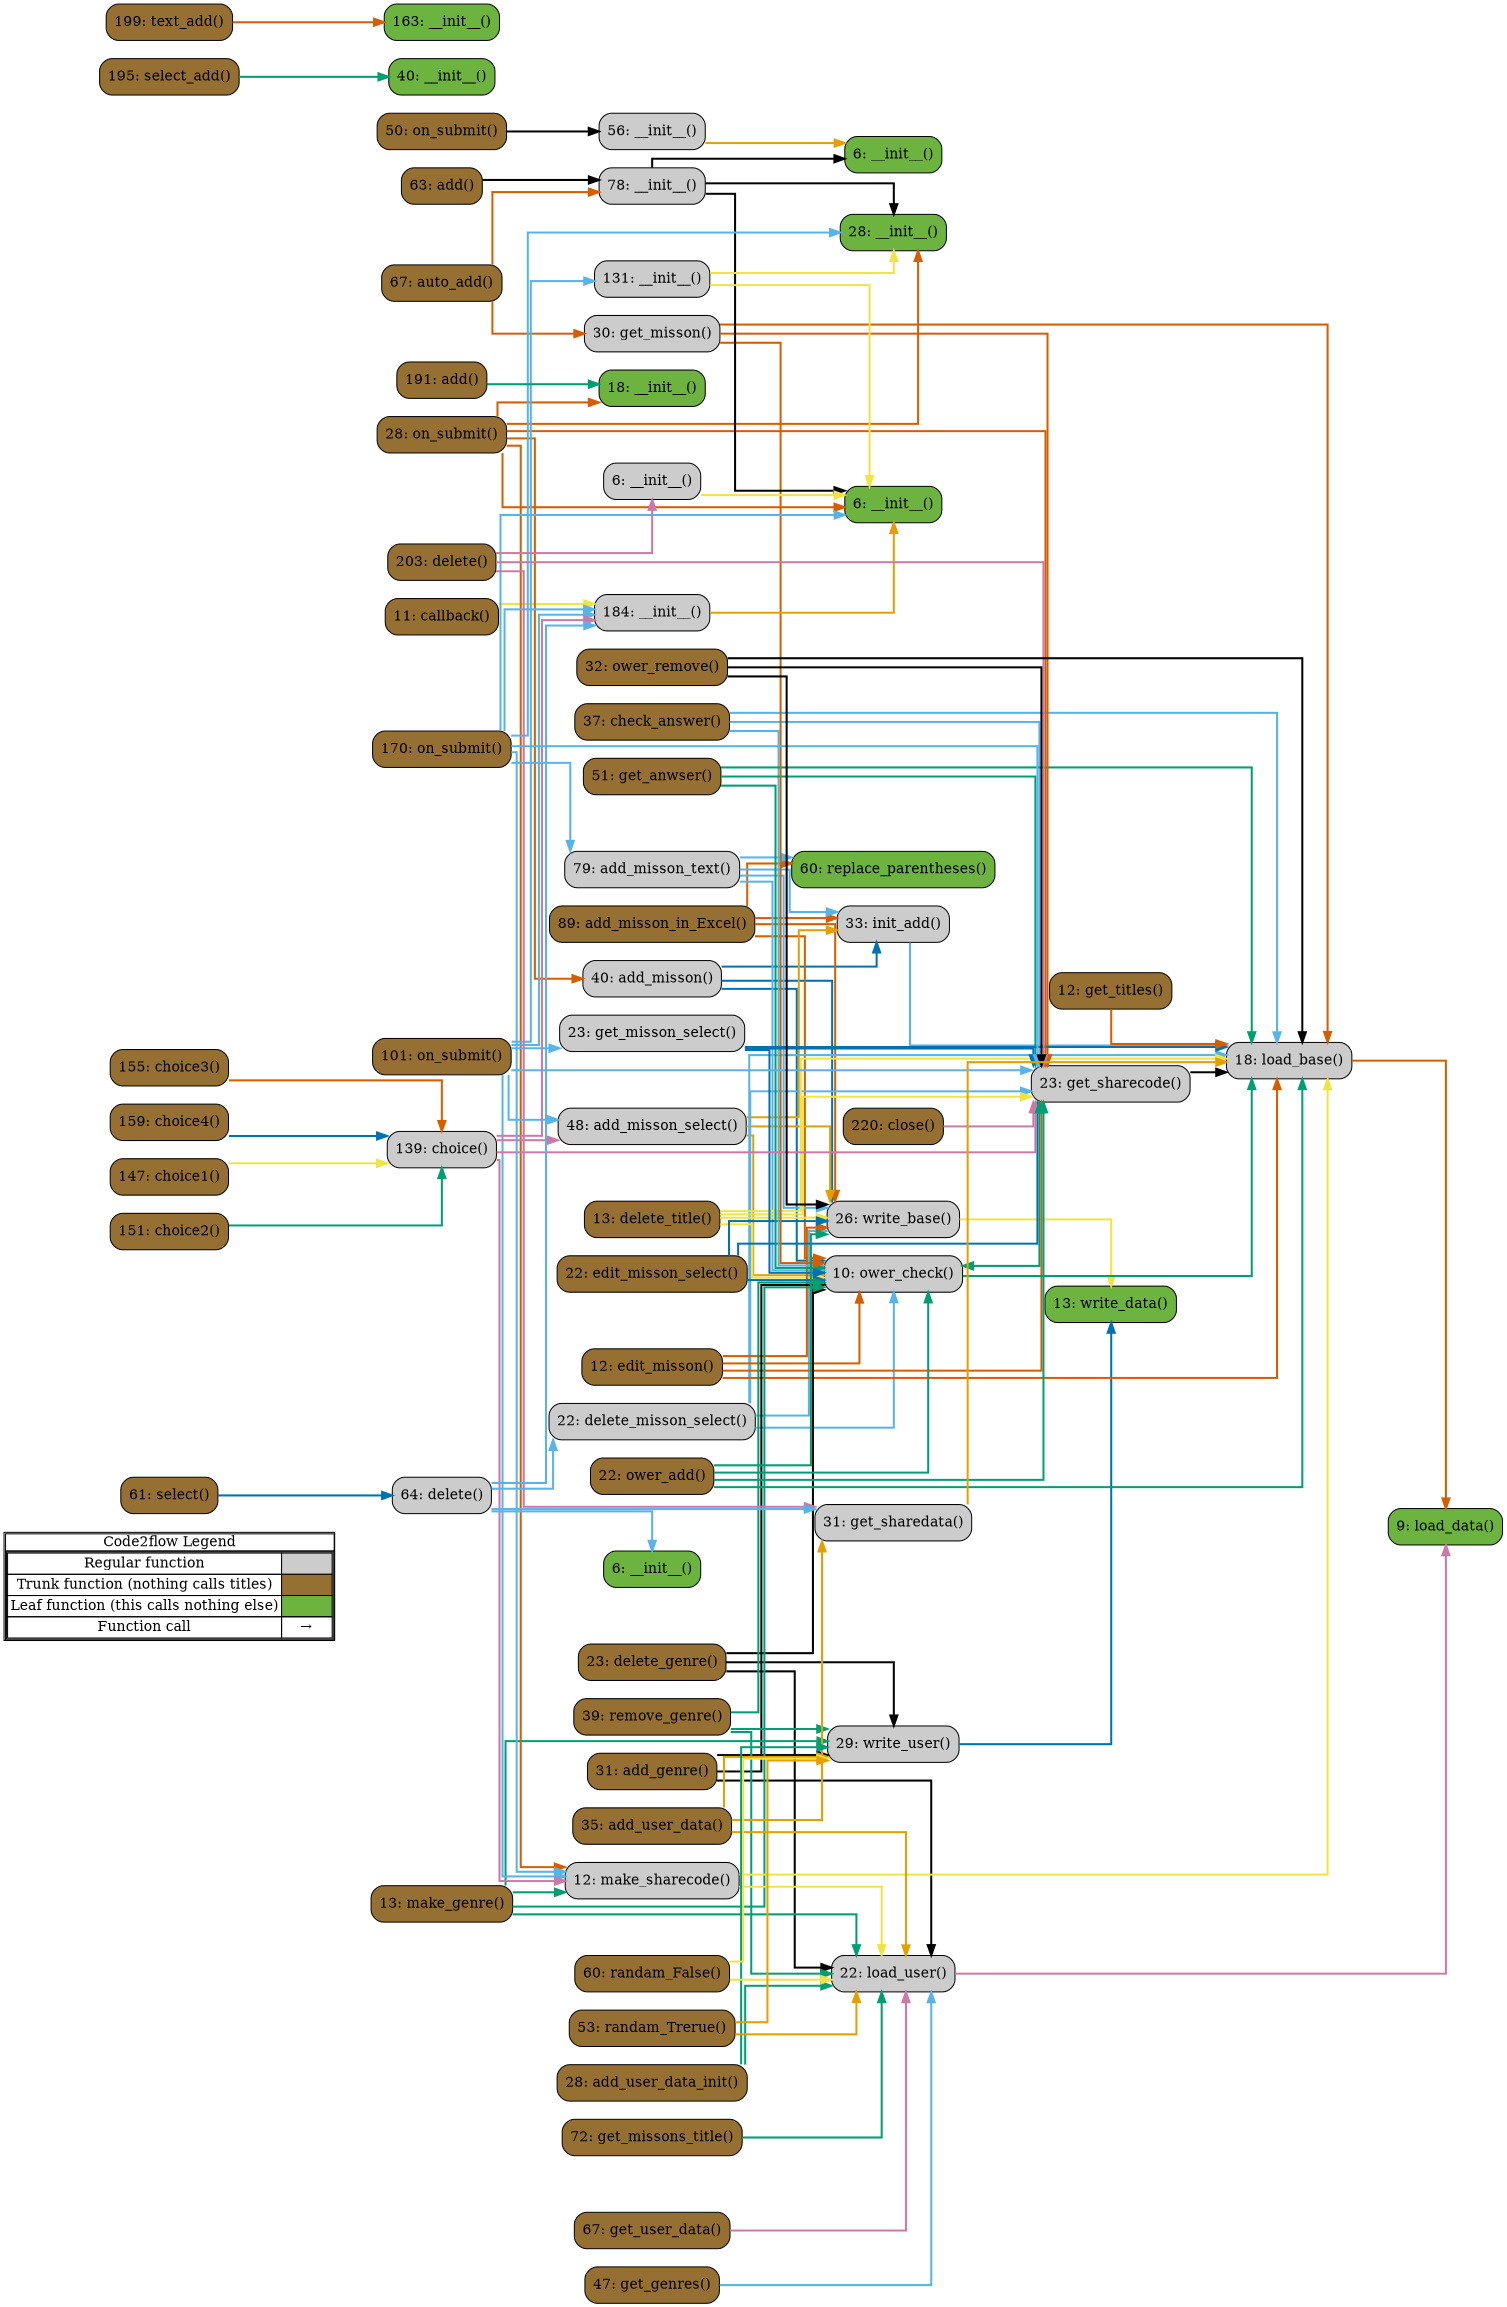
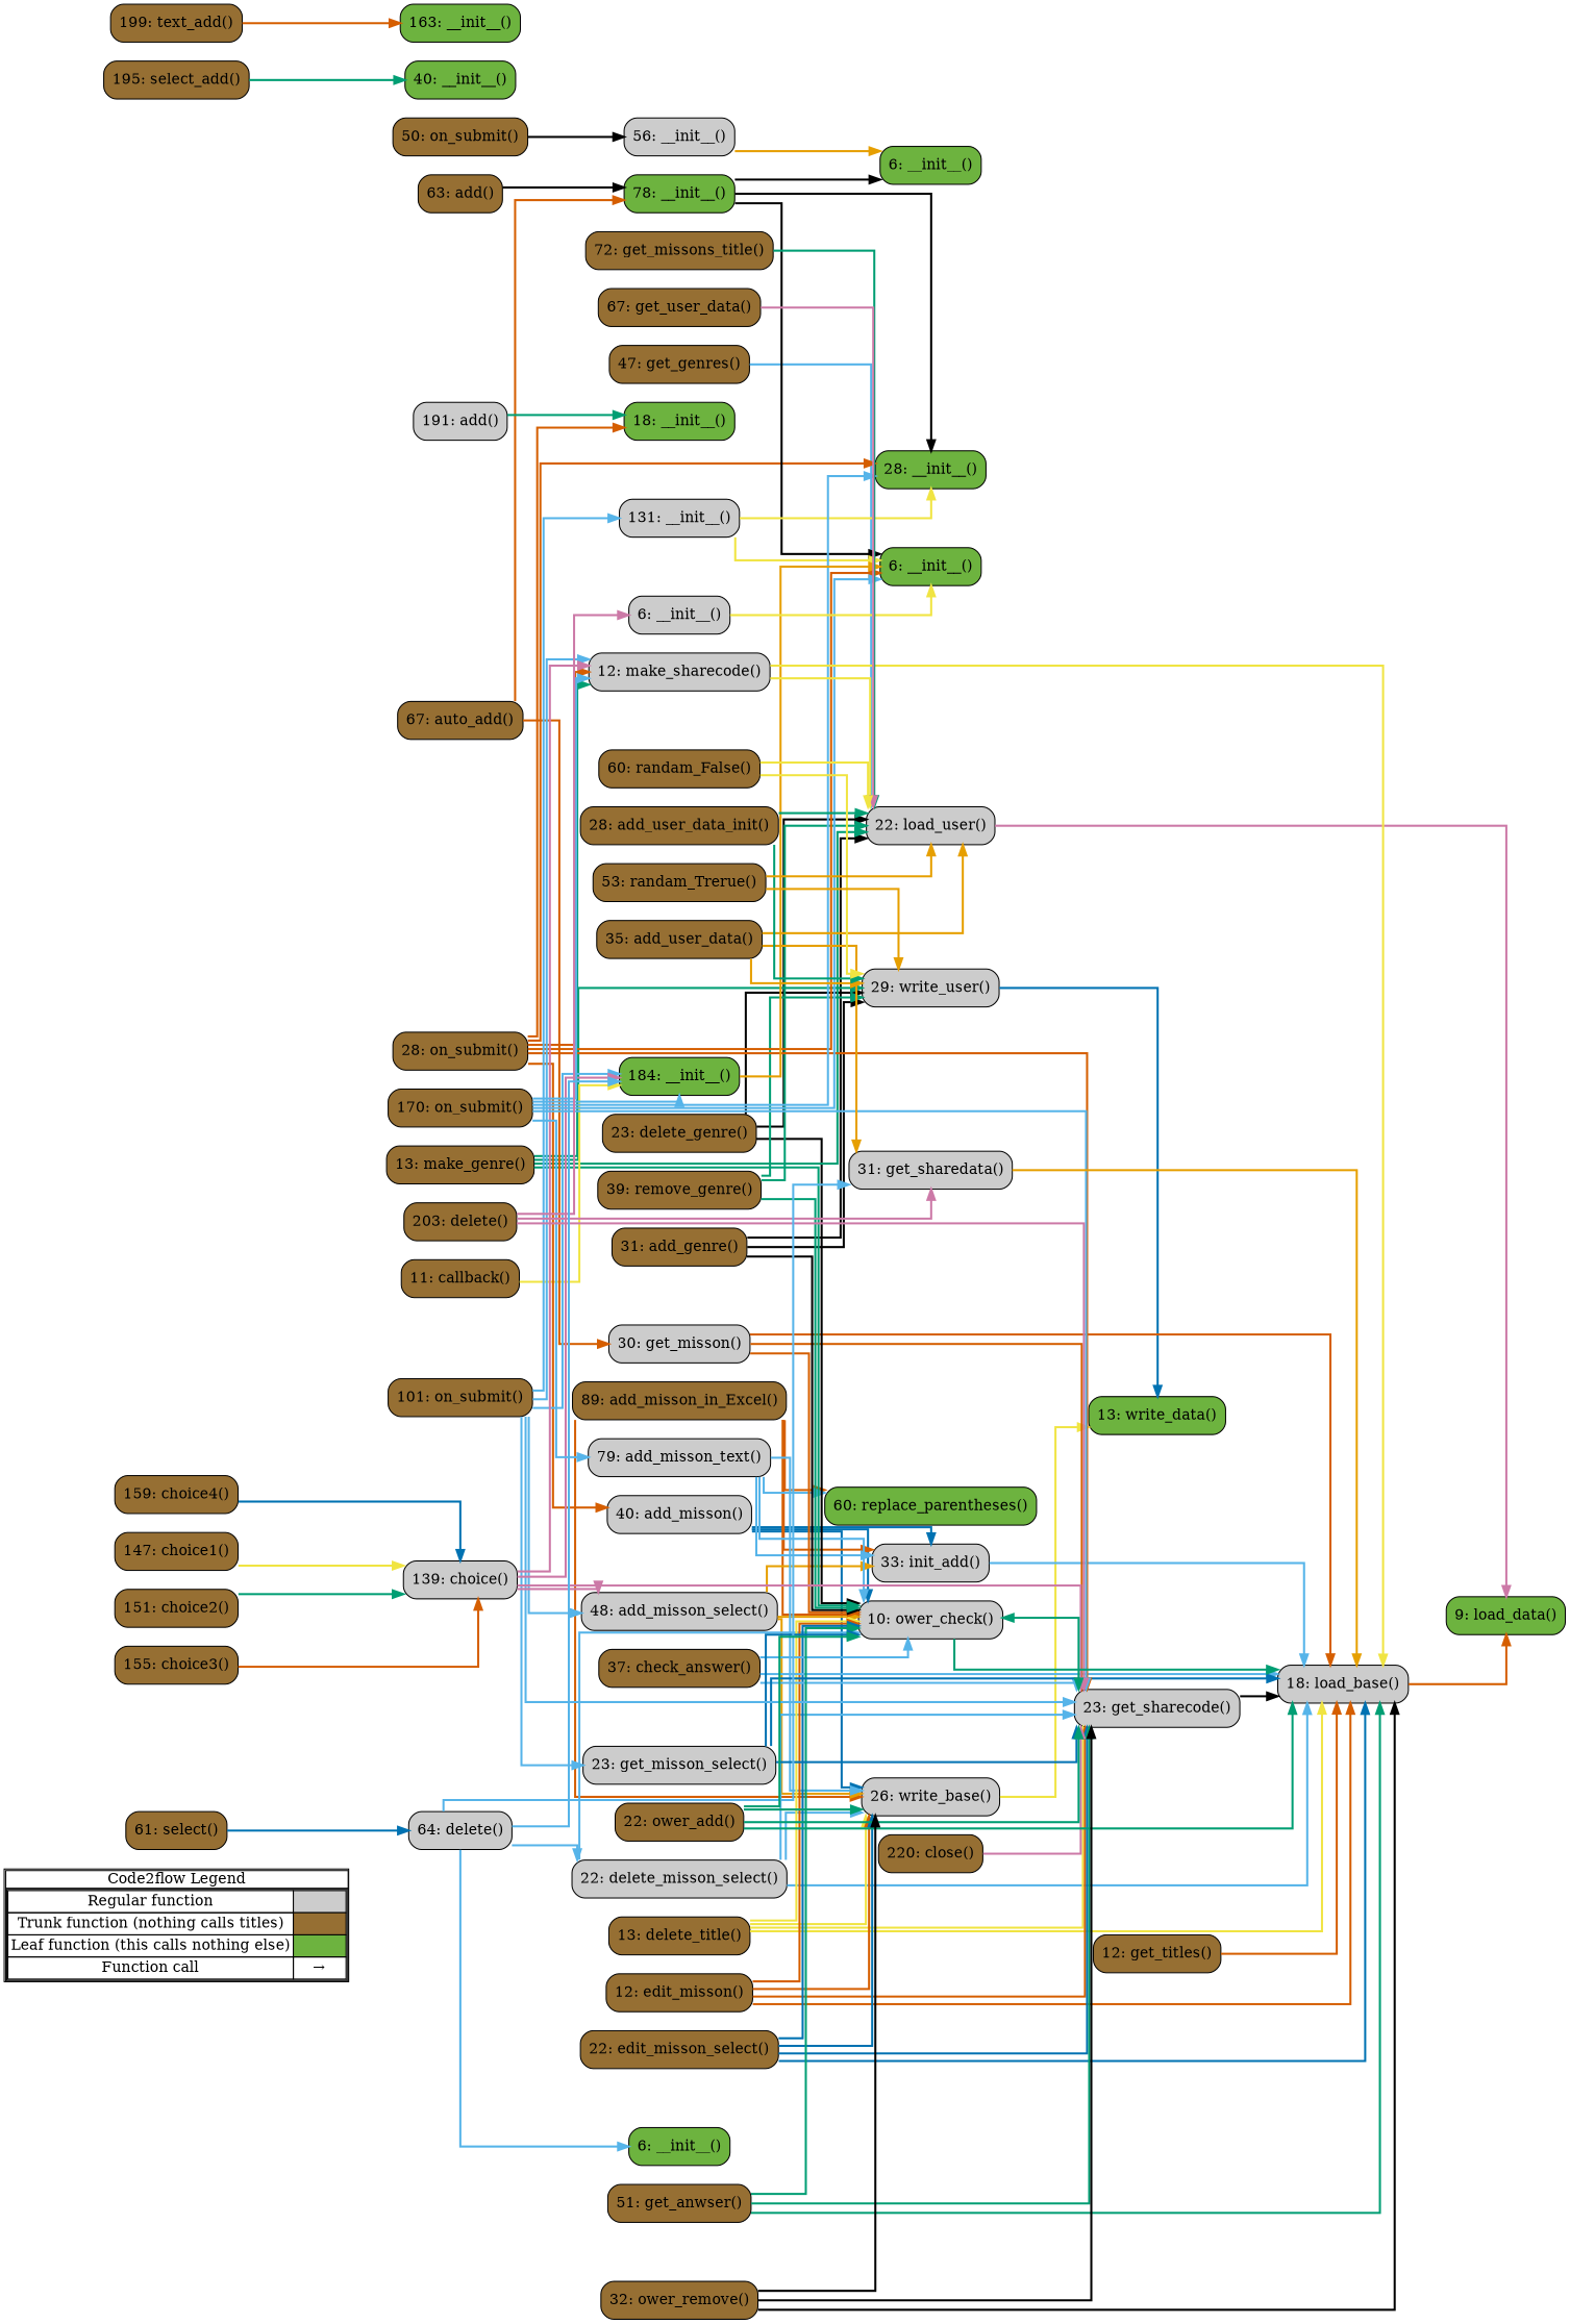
  digraph {
    concentrate=true
    rankdir=LR
    splines=ortho
    node [shape=rect fillcolor="#966F33" style="rounded,filled"]
    edge [color="#56B4E9" penwidth=2]
    n1 [label=<         <table cellspacing="0" cellpadding="0" border="1"><tr><td>Code2flow Legend</td></tr><tr><td>         <table cellspacing="0">         <tr><td>Regular function</td><td width="50px" bgcolor='#cccccc'></td></tr>         <tr><td>Trunk function (nothing calls titles)</td><td bgcolor='#966F33'></td></tr>         <tr><td>Leaf function (this calls nothing else)</td><td bgcolor='#6db33f'></td></tr>         <tr><td>Function call</td><td><font color='black'>&#8594;</font></td></tr>         </table></td></tr></table>         > margin=0 shape=none fillcolor="" style=""]
    n2 [fillcolor="#cccccc" label="18: load_base()"]
    n3 [fillcolor="#6db33f" label="9: load_data()"]
    n4 [fillcolor="#cccccc" label="22: load_user()"]
    n5 [fillcolor="#cccccc" label="26: write_base()"]
    n6 [fillcolor="#6db33f" label="13: write_data()"]
    n7 [fillcolor="#cccccc" label="29: write_user()"]
    n8 [fillcolor="#6db33f" label="28: __init__()"]
    n9 [fillcolor="#cccccc" label="40: add_misson()"]
    n10 [label="89: add_misson_in_Excel()"]
    n11 [fillcolor="#cccccc" label="48: add_misson_select()"]
    n12 [fillcolor="#cccccc" label="79: add_misson_text()"]
    n13 [fillcolor="#cccccc" label="33: init_add()"]
    n14 [fillcolor="#6db33f" label="60: replace_parentheses()"]
    n15 [fillcolor="#6db33f" label="6: __init__()"]
    n16 [fillcolor="#cccccc" label="22: delete_misson_select()"]
    n17 [label="13: delete_title()"]
    n18 [label="12: edit_misson()"]
    n19 [label="22: edit_misson_select()"]
    n20 [fillcolor="#6db33f" label="6: __init__()"]
    n21 [label="37: check_answer()"]
    n22 [label="51: get_anwser()"]
    n23 [fillcolor="#cccccc" label="30: get_misson()"]
    n24 [fillcolor="#cccccc" label="23: get_misson_select()"]
    n25 [label="12: get_titles()"]
    n26 [label="31: add_genre()"]
    n27 [label="23: delete_genre()"]
    n28 [label="47: get_genres()"]
    n29 [label="13: make_genre()"]
    n30 [label="39: remove_genre()"]
    n31 [label="11: callback()"]
    n32 [fillcolor="#6db33f" label="18: __init__()"]
    n33 [label="28: on_submit()"]
    n34 [fillcolor="#6db33f" label="40: __init__()"]
    n35 [label="50: on_submit()"]
    n36 [fillcolor="#cccccc" label="56: __init__()"]
    n37 [label="63: add()"]
    n38 [label="67: auto_add()"]
-   n39 [fillcolor="#cccccc" label="78: __init__()"]
+   n39 [fillcolor="#6db33f" label="78: __init__()"]
    n40 [label="101: on_submit()"]
    n41 [fillcolor="#cccccc" label="131: __init__()"]
    n42 [fillcolor="#cccccc" label="139: choice()"]
    n43 [label="147: choice1()"]
    n44 [label="151: choice2()"]
    n45 [label="155: choice3()"]
    n46 [label="159: choice4()"]
    n47 [fillcolor="#6db33f" label="163: __init__()"]
    n48 [label="170: on_submit()"]
-   n49 [fillcolor="#cccccc" label="184: __init__()"]
-   n50 [label="191: add()"]
+   n49 [fillcolor="#6db33f" label="184: __init__()"]
+   n50 [fillcolor="#cccccc" label="191: add()"]
    n51 [label="220: close()"]
    n52 [label="203: delete()"]
    n53 [label="195: select_add()"]
    n54 [label="199: text_add()"]
    n55 [fillcolor="#cccccc" label="6: __init__()"]
    n56 [fillcolor="#cccccc" label="64: delete()"]
    n57 [label="61: select()"]
    n58 [label="22: ower_add()"]
    n59 [fillcolor="#cccccc" label="10: ower_check()"]
    n60 [label="32: ower_remove()"]
    n61 [fillcolor="#6db33f" label="6: __init__()"]
    n62 [fillcolor="#cccccc" label="23: get_sharecode()"]
    n63 [fillcolor="#cccccc" label="31: get_sharedata()"]
    n64 [fillcolor="#cccccc" label="12: make_sharecode()"]
    n65 [label="35: add_user_data()"]
    n66 [label="28: add_user_data_init()"]
    n67 [label="72: get_missons_title()"]
    n68 [label="67: get_user_data()"]
    n69 [label="60: randam_False()"]
    n70 [label="53: randam_Trerue()"]
    subgraph sub_1 {
      label=legend
      rank=min
      n1
    }
    subgraph sub_2 {
      label="File: Read_and_Write"
      style=dotted
      subgraph sub_3 {
        label="Class: Read_and_Write"
        style=dotted
        n2
        n3
        n4
        n5
        n6
        n7
      }
    }
    subgraph sub_4 {
      label="File: base_question_add"
      style=dotted
      subgraph sub_5 {
        label="Class: Add"
        style=dotted
        n8
        n9
        n10
        n11
        n12
        n13
        n14
      }
    }
    subgraph sub_6 {
      label="File: base_question_delete"
      style=dotted
      subgraph sub_7 {
        label="Class: Delete"
        style=dotted
        n15
        n16
        n17
      }
    }
    subgraph sub_8 {
      label="File: base_question_edit"
      style=dotted
      subgraph sub_9 {
        label="Class: Edit"
        style=dotted
        n18
        n19
      }
    }
    subgraph sub_10 {
      label="File: base_question_get"
      style=dotted
      subgraph sub_11 {
        label="Class: Get"
        style=dotted
        n20
        n21
        n22
        n23
        n24
        n25
      }
    }
    subgraph sub_12 {
      label="File: genre"
      style=dotted
      subgraph sub_13 {
        label="Class: Genre"
        style=dotted
        n26
        n27
        n28
        n29
        n30
      }
    }
    subgraph sub_14 {
      label="File: memorization_maker_add"
      style=dotted
      subgraph sub_15 {
        label="Class: TitleModal"
        style=dotted
        n31
      }
      subgraph sub_16 {
        label="Class: MemorizationAddModal"
        style=dotted
        n32
        n33
      }
      subgraph sub_17 {
        label="Class: TitleSetModal"
        style=dotted
        n34
        n35
      }
      subgraph sub_18 {
        label="Class: MemorizationAddChangeSelectMode"
        style=dotted
        n36
        n37
        n38
      }
      subgraph sub_19 {
        label="Class: MemorizationAddSlect"
        style=dotted
        n39
        n40
      }
      subgraph sub_20 {
        label="Class: MemorizationAddChoiceAnswer"
        style=dotted
        n41
        n42
        n43
        n44
        n45
        n46
      }
      subgraph sub_21 {
        label="Class: MemorizationAddTextModal"
        style=dotted
        n47
        n48
      }
      subgraph sub_22 {
        label="Class: MemorizationControlView"
        style=dotted
        n49
        n50
        n51
        n52
        n53
        n54
      }
    }
    subgraph sub_23 {
      label="File: memorization_maker_delete"
      style=dotted
      subgraph sub_24 {
        label="Class: MemorizationMakerDelete"
        style=dotted
        n55
        n56
        n57
      }
    }
    subgraph sub_25 {
      label="File: owner_manager"
      style=dotted
      subgraph sub_26 {
        label="Class: OwnerManager"
        style=dotted
        n58
        n59
        n60
      }
    }
    subgraph sub_27 {
      label="File: share"
      style=dotted
      subgraph sub_28 {
        label="Class: Share"
        style=dotted
        n61
        n62
        n63
        n64
      }
    }
    subgraph sub_29 {
      label="File: user_setting"
      style=dotted
      subgraph sub_30 {
        label="Class: User"
        style=dotted
        n65
        n66
        n67
        n68
        n69
        n70
      }
    }
    n2 -> n3 [color="#D55E00"]
    n4 -> n3 [color="#CC79A7"]
    n5 -> n6 [color="#F0E442"]
    n7 -> n6 [color="#0072B2"]
    n9 -> n5 [color="#0072B2"]
    n9 -> n13 [color="#0072B2"]
    n9 -> n59 [color="#0072B2"]
    n10 -> n5 [color="#D55E00"]
    n10 -> n13 [color="#D55E00"]
    n10 -> n14 [color="#D55E00"]
    n10 -> n59 [color="#D55E00"]
    n11 -> n5 [color="#E69F00"]
    n11 -> n5 [color="#E69F00"]
    n11 -> n13 [color="#E69F00"]
    n11 -> n59 [color="#E69F00"]
    n12 -> n5
    n12 -> n13
    n12 -> n14
    n12 -> n59
    n13 -> n2
    n16 -> n2
    n16 -> n5
    n16 -> n59
    n16 -> n62
    n17 -> n2 [color="#F0E442"]
    n17 -> n5 [color="#F0E442"]
    n17 -> n59 [color="#F0E442"]
    n17 -> n62 [color="#F0E442"]
    n18 -> n2 [color="#D55E00"]
    n18 -> n5 [color="#D55E00"]
    n18 -> n59 [color="#D55E00"]
    n18 -> n62 [color="#D55E00"]
+   n19 -> n2 [color="#0072B2"]
    n19 -> n5 [color="#0072B2"]
    n19 -> n59 [color="#0072B2"]
    n19 -> n62 [color="#0072B2"]
    n21 -> n2
    n21 -> n59
    n21 -> n62
    n22 -> n2 [color="#009E73"]
    n22 -> n59 [color="#009E73"]
    n22 -> n62 [color="#009E73"]
    n23 -> n2 [color="#D55E00"]
    n23 -> n59 [color="#D55E00"]
    n23 -> n62 [color="#D55E00"]
    n24 -> n2 [color="#0072B2"]
    n24 -> n59 [color="#0072B2"]
    n24 -> n62 [color="#0072B2"]
    n25 -> n2 [color="#D55E00"]
    n26 -> n4 [color="#000000"]
    n26 -> n7 [color="#000000"]
    n26 -> n59 [color="#000000"]
    n27 -> n4 [color="#000000"]
    n27 -> n7 [color="#000000"]
    n27 -> n59 [color="#000000"]
    n28 -> n4
    n29 -> n4 [color="#009E73"]
    n29 -> n7 [color="#009E73"]
    n29 -> n59 [color="#009E73"]
    n29 -> n64 [color="#009E73"]
    n29 -> n64 [color="#009E73"]
    n30 -> n4 [color="#009E73"]
    n30 -> n7 [color="#009E73"]
    n30 -> n59 [color="#009E73"]
    n31 -> n49 [color="#F0E442"]
    n33 -> n8 [color="#D55E00"]
    n33 -> n9 [color="#D55E00"]
    n33 -> n32 [color="#D55E00"]
    n33 -> n61 [color="#D55E00"]
    n33 -> n62 [color="#D55E00"]
    n33 -> n64 [color="#D55E00"]
    n35 -> n36 [color="#000000"]
    n36 -> n20 [color="#E69F00"]
    n37 -> n39 [color="#000000"]
    n38 -> n23 [color="#D55E00"]
    n38 -> n39 [color="#D55E00"]
    n39 -> n8 [color="#000000"]
    n39 -> n20 [color="#000000"]
    n39 -> n61 [color="#000000"]
    n40 -> n11
    n40 -> n24
    n40 -> n41
    n40 -> n49
    n40 -> n62
    n40 -> n64
    n41 -> n8 [color="#F0E442"]
    n41 -> n61 [color="#F0E442"]
    n42 -> n11 [color="#CC79A7"]
    n42 -> n49 [color="#CC79A7"]
    n42 -> n62 [color="#CC79A7"]
    n42 -> n64 [color="#CC79A7"]
    n43 -> n42 [color="#F0E442"]
    n44 -> n42 [color="#009E73"]
    n45 -> n42 [color="#D55E00"]
    n46 -> n42 [color="#0072B2"]
    n48 -> n8
    n48 -> n12
    n48 -> n49
    n48 -> n49
    n48 -> n61
    n48 -> n62
    n48 -> n64
    n49 -> n61 [color="#E69F00"]
    n50 -> n32 [color="#009E73"]
    n51 -> n62 [color="#CC79A7"]
    n52 -> n55 [color="#CC79A7"]
    n52 -> n62 [color="#CC79A7"]
    n52 -> n63 [color="#CC79A7"]
    n53 -> n34 [color="#009E73"]
    n54 -> n47 [color="#D55E00"]
    n55 -> n61 [color="#F0E442"]
    n56 -> n15
    n56 -> n16
    n56 -> n49
    n56 -> n63
    n57 -> n56 [color="#0072B2"]
    n57 -> n56 [color="#009E73"]
    n57 -> n56 [color="#CC79A7"]
    n57 -> n56 [color="#0072B2"]
    n58 -> n2 [color="#009E73"]
    n58 -> n5 [color="#009E73"]
    n58 -> n59 [color="#009E73"]
    n58 -> n62 [color="#009E73"]
    n59 -> n2 [color="#009E73"]
    n59 -> n62 [color="#009E73"]
    n60 -> n2 [color="#000000"]
    n60 -> n5 [color="#000000"]
    n60 -> n62 [color="#000000"]
    n62 -> n2 [color="#000000"]
    n62 -> n59 [color="#000000"]
    n63 -> n2 [color="#E69F00"]
    n64 -> n2 [color="#F0E442"]
    n64 -> n4 [color="#F0E442"]
    n65 -> n4 [color="#E69F00"]
    n65 -> n7 [color="#E69F00"]
    n65 -> n63 [color="#E69F00"]
    n66 -> n4 [color="#009E73"]
    n66 -> n7 [color="#009E73"]
    n67 -> n4 [color="#009E73"]
    n68 -> n4 [color="#CC79A7"]
    n69 -> n4 [color="#F0E442"]
    n69 -> n7 [color="#F0E442"]
    n70 -> n4 [color="#E69F00"]
    n70 -> n7 [color="#E69F00"]
  }
